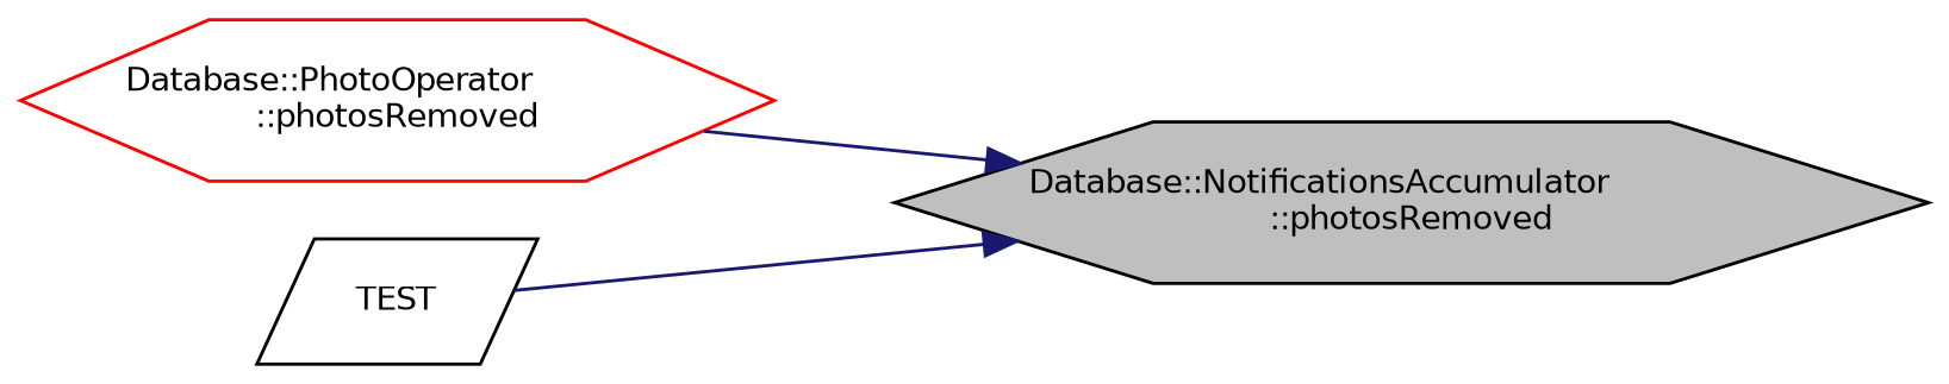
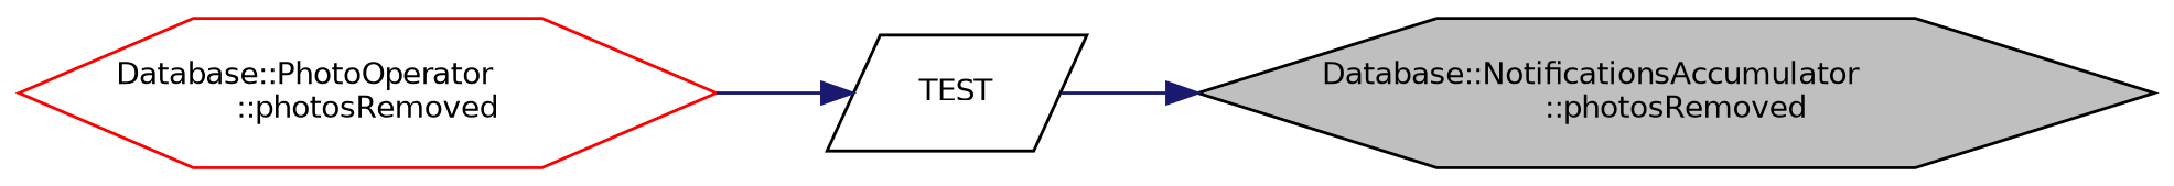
  digraph {
    rankdir=RL
    node [color=black fillcolor=white fontname=Helvetica fontsize=10 shape=hexagon style=filled]
    edge [color=midnightblue dir=back fontname=Helvetica fontsize=10 labelfontname=Helvetica labelfontsize=10 style=solid]
    n1 [fillcolor=grey75 fontcolor=black height=0.2 label="Database::NotificationsAccumulator\l::photosRemoved" width=0.4]
    n2 [color=red height=0.2 label="Database::PhotoOperator\l::photosRemoved" width=0.4]
    n3 [height=0.2 label=TEST shape=parallelogram width=0.4]
-   n1 -> n2
+   n3 -> n2
    n1 -> n3
  }
